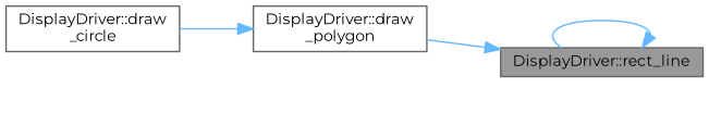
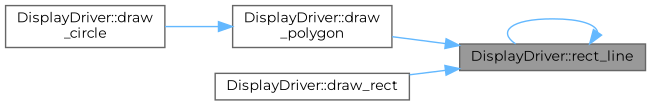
  digraph {
    fontname=Montserrat
    rankdir=RL
    node [color=grey40 fillcolor=white fontname=Montserrat fontsize=10 shape=box style=filled]
    edge [color=steelblue1 dir=back fontname=Montserrat fontsize=10 labelfontname=Helvetica labelfontsize=10 style=solid]
    n1 [color=gray40 fillcolor=grey60 fontcolor=black height=0.2 label="DisplayDriver::rect_line" width=0.4]
    n2 [height=0.2 label="DisplayDriver::draw\l_polygon" width=0.4]
+   n3 [height=0.2 label="DisplayDriver::draw_rect" width=0.4]
    n4 [height=0.2 label="DisplayDriver::draw\l_circle" width=0.4]
    n1 -> n1
    n1 -> n2
+   n1 -> n3
    n2 -> n4
  }
